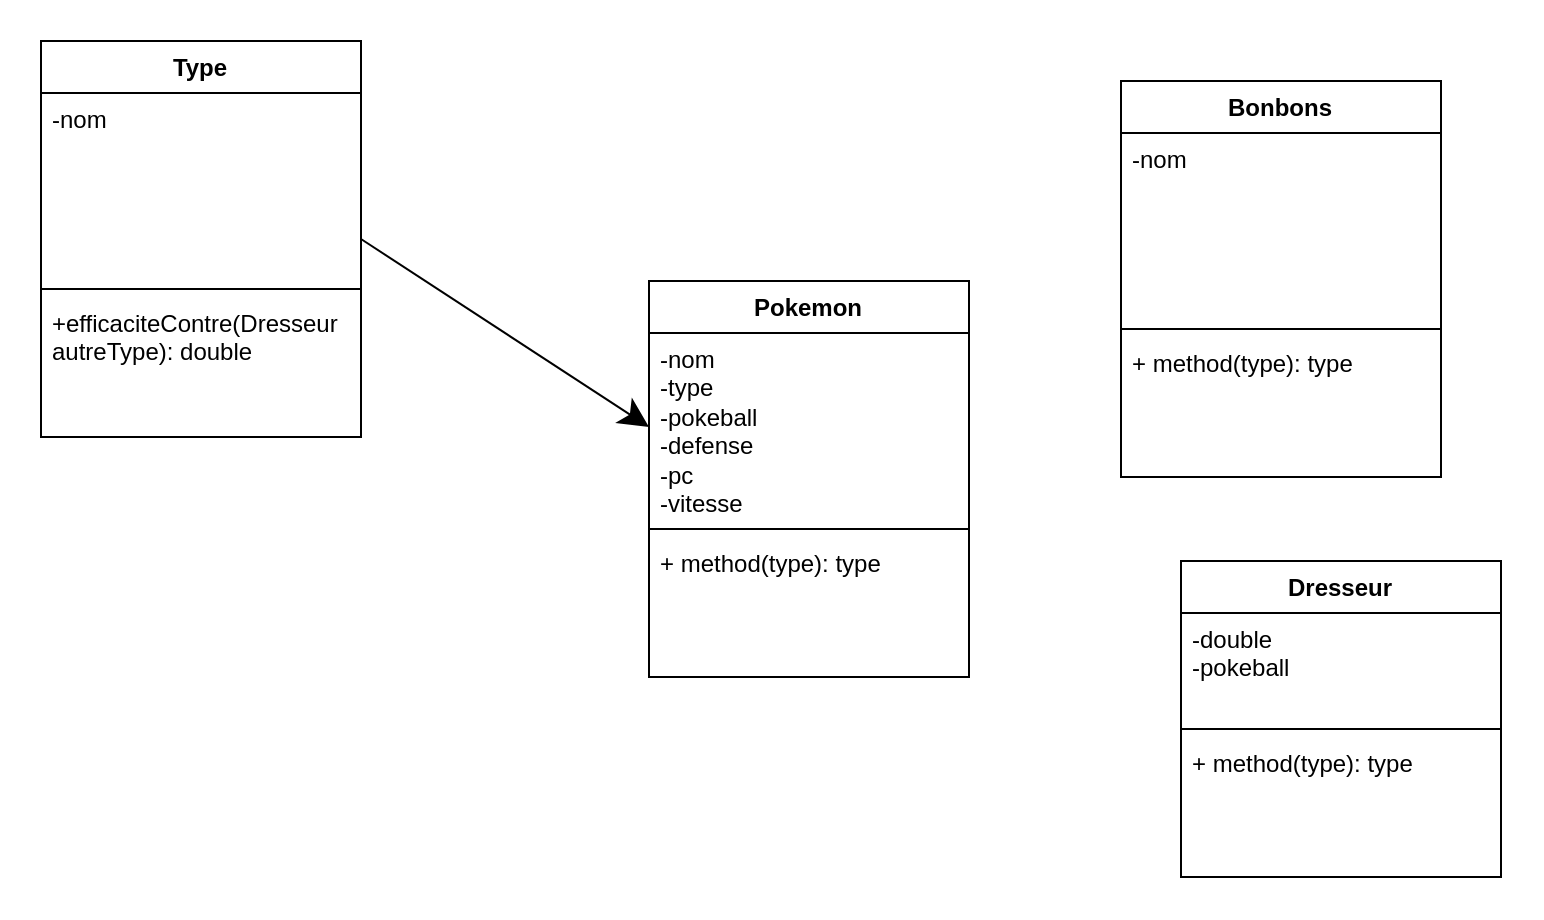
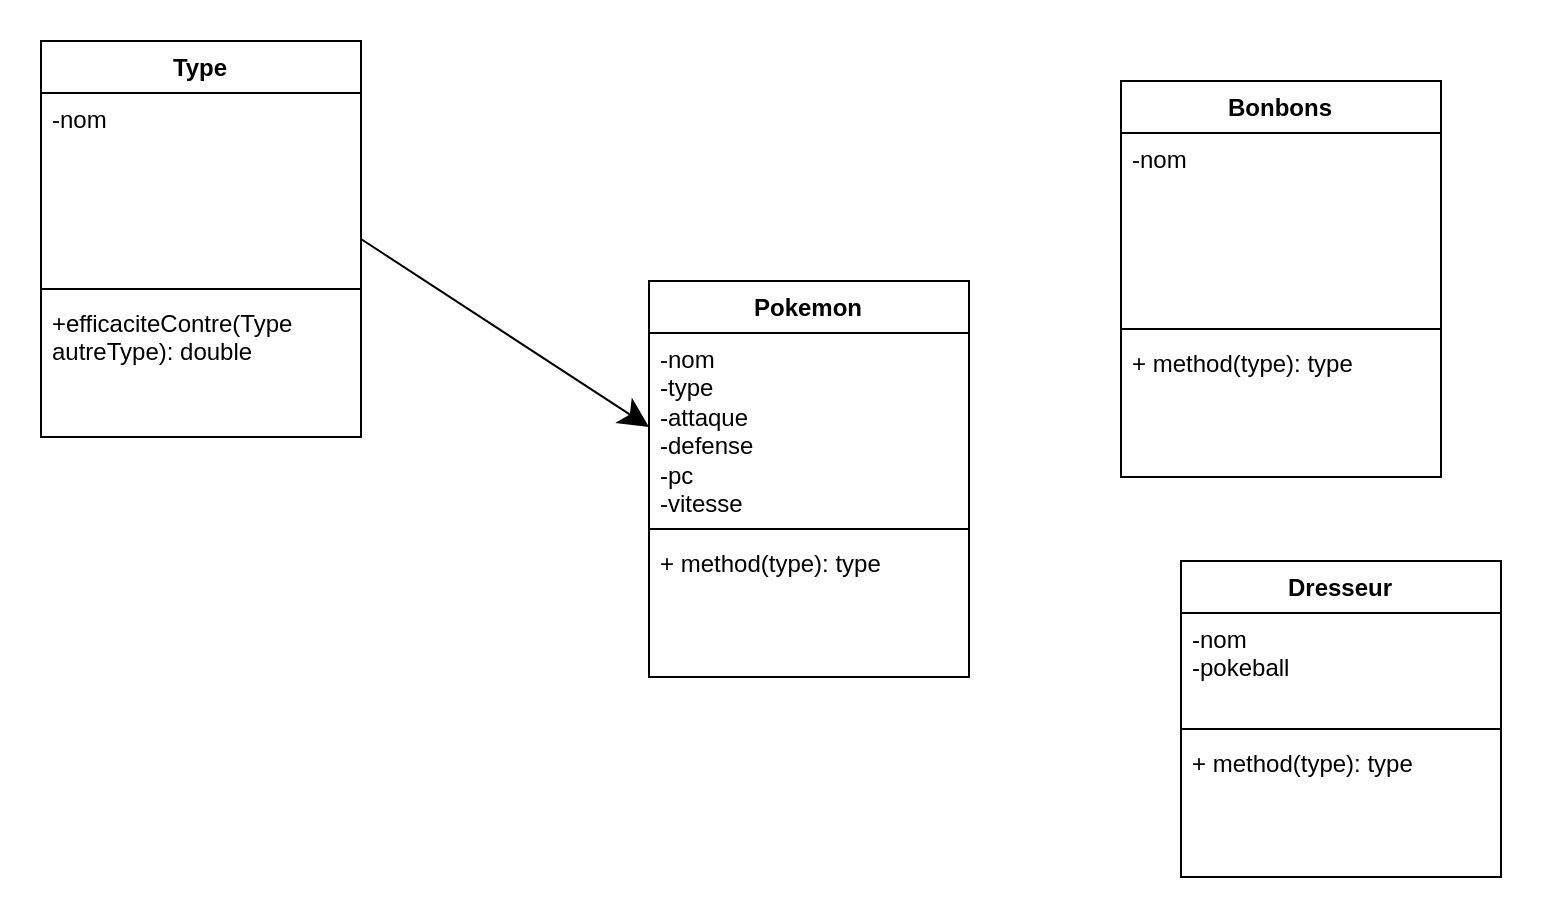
  <mxCell id="0" />
  <mxCell id="1" parent="0" />
  <mxCell id="2" value="Pokemon" style="swimlane;fontStyle=1;align=center;verticalAlign=top;childLayout=stackLayout;horizontal=1;startSize=26;horizontalStack=0;resizeParent=1;resizeParentMax=0;resizeLast=0;collapsible=1;marginBottom=0;whiteSpace=wrap;html=1;" vertex="1" parent="1"><mxGeometry x="324" y="140" width="160" height="198" as="geometry" /></mxCell>
- <mxCell id="3" value="-nom&lt;br&gt;-type&lt;br&gt;-pokeball&lt;br&gt;-defense&lt;br&gt;-pc&lt;br&gt;-vitesse" style="text;strokeColor=none;fillColor=none;align=left;verticalAlign=top;spacingLeft=4;spacingRight=4;overflow=hidden;rotatable=0;points=[[0,0.5],[1,0.5]];portConstraint=eastwest;whiteSpace=wrap;html=1;" vertex="1" parent="2"><mxGeometry y="26" width="160" height="94" as="geometry" /></mxCell>
+ <mxCell id="3" value="-nom&lt;br&gt;-type&lt;br&gt;-attaque&lt;br&gt;-defense&lt;br&gt;-pc&lt;br&gt;-vitesse" style="text;strokeColor=none;fillColor=none;align=left;verticalAlign=top;spacingLeft=4;spacingRight=4;overflow=hidden;rotatable=0;points=[[0,0.5],[1,0.5]];portConstraint=eastwest;whiteSpace=wrap;html=1;" vertex="1" parent="2"><mxGeometry y="26" width="160" height="94" as="geometry" /></mxCell>
  <mxCell id="4" value="" style="line;strokeWidth=1;fillColor=none;align=left;verticalAlign=middle;spacingTop=-1;spacingLeft=3;spacingRight=3;rotatable=0;labelPosition=right;points=[];portConstraint=eastwest;strokeColor=inherit;" vertex="1" parent="2"><mxGeometry y="120" width="160" height="8" as="geometry" /></mxCell>
  <mxCell id="5" value="+ method(type): type" style="text;strokeColor=none;fillColor=none;align=left;verticalAlign=top;spacingLeft=4;spacingRight=4;overflow=hidden;rotatable=0;points=[[0,0.5],[1,0.5]];portConstraint=eastwest;whiteSpace=wrap;html=1;" vertex="1" parent="2"><mxGeometry y="128" width="160" height="70" as="geometry" /></mxCell>
  <mxCell id="6" value="Dresseur" style="swimlane;fontStyle=1;align=center;verticalAlign=top;childLayout=stackLayout;horizontal=1;startSize=26;horizontalStack=0;resizeParent=1;resizeParentMax=0;resizeLast=0;collapsible=1;marginBottom=0;whiteSpace=wrap;html=1;" vertex="1" parent="1"><mxGeometry x="590" y="280" width="160" height="158" as="geometry" /></mxCell>
- <mxCell id="7" value="-double&lt;br&gt;-pokeball" style="text;strokeColor=none;fillColor=none;align=left;verticalAlign=top;spacingLeft=4;spacingRight=4;overflow=hidden;rotatable=0;points=[[0,0.5],[1,0.5]];portConstraint=eastwest;whiteSpace=wrap;html=1;" vertex="1" parent="6"><mxGeometry y="26" width="160" height="54" as="geometry" /></mxCell>
+ <mxCell id="7" value="-nom&lt;br&gt;-pokeball" style="text;strokeColor=none;fillColor=none;align=left;verticalAlign=top;spacingLeft=4;spacingRight=4;overflow=hidden;rotatable=0;points=[[0,0.5],[1,0.5]];portConstraint=eastwest;whiteSpace=wrap;html=1;" vertex="1" parent="6"><mxGeometry y="26" width="160" height="54" as="geometry" /></mxCell>
  <mxCell id="8" value="" style="line;strokeWidth=1;fillColor=none;align=left;verticalAlign=middle;spacingTop=-1;spacingLeft=3;spacingRight=3;rotatable=0;labelPosition=right;points=[];portConstraint=eastwest;strokeColor=inherit;" vertex="1" parent="6"><mxGeometry y="80" width="160" height="8" as="geometry" /></mxCell>
  <mxCell id="9" value="+ method(type): type" style="text;strokeColor=none;fillColor=none;align=left;verticalAlign=top;spacingLeft=4;spacingRight=4;overflow=hidden;rotatable=0;points=[[0,0.5],[1,0.5]];portConstraint=eastwest;whiteSpace=wrap;html=1;" vertex="1" parent="6"><mxGeometry y="88" width="160" height="70" as="geometry" /></mxCell>
  <mxCell id="10" value="Bonbons" style="swimlane;fontStyle=1;align=center;verticalAlign=top;childLayout=stackLayout;horizontal=1;startSize=26;horizontalStack=0;resizeParent=1;resizeParentMax=0;resizeLast=0;collapsible=1;marginBottom=0;whiteSpace=wrap;html=1;" vertex="1" parent="1"><mxGeometry x="560" y="40" width="160" height="198" as="geometry" /></mxCell>
  <mxCell id="11" value="-nom&lt;br&gt;" style="text;strokeColor=none;fillColor=none;align=left;verticalAlign=top;spacingLeft=4;spacingRight=4;overflow=hidden;rotatable=0;points=[[0,0.5],[1,0.5]];portConstraint=eastwest;whiteSpace=wrap;html=1;" vertex="1" parent="10"><mxGeometry y="26" width="160" height="94" as="geometry" /></mxCell>
  <mxCell id="12" value="" style="line;strokeWidth=1;fillColor=none;align=left;verticalAlign=middle;spacingTop=-1;spacingLeft=3;spacingRight=3;rotatable=0;labelPosition=right;points=[];portConstraint=eastwest;strokeColor=inherit;" vertex="1" parent="10"><mxGeometry y="120" width="160" height="8" as="geometry" /></mxCell>
  <mxCell id="13" value="+ method(type): type" style="text;strokeColor=none;fillColor=none;align=left;verticalAlign=top;spacingLeft=4;spacingRight=4;overflow=hidden;rotatable=0;points=[[0,0.5],[1,0.5]];portConstraint=eastwest;whiteSpace=wrap;html=1;" vertex="1" parent="10"><mxGeometry y="128" width="160" height="70" as="geometry" /></mxCell>
  <mxCell id="14" value="Type" style="swimlane;fontStyle=1;align=center;verticalAlign=top;childLayout=stackLayout;horizontal=1;startSize=26;horizontalStack=0;resizeParent=1;resizeParentMax=0;resizeLast=0;collapsible=1;marginBottom=0;whiteSpace=wrap;html=1;" vertex="1" parent="1"><mxGeometry x="20" y="20" width="160" height="198" as="geometry" /></mxCell>
  <mxCell id="15" value="-nom&lt;br&gt;" style="text;strokeColor=none;fillColor=none;align=left;verticalAlign=top;spacingLeft=4;spacingRight=4;overflow=hidden;rotatable=0;points=[[0,0.5],[1,0.5]];portConstraint=eastwest;whiteSpace=wrap;html=1;" vertex="1" parent="14"><mxGeometry y="26" width="160" height="94" as="geometry" /></mxCell>
  <mxCell id="16" value="" style="line;strokeWidth=1;fillColor=none;align=left;verticalAlign=middle;spacingTop=-1;spacingLeft=3;spacingRight=3;rotatable=0;labelPosition=right;points=[];portConstraint=eastwest;strokeColor=inherit;" vertex="1" parent="14"><mxGeometry y="120" width="160" height="8" as="geometry" /></mxCell>
- <mxCell id="17" value="+efficaciteContre(Dresseur autreType): double" style="text;strokeColor=none;fillColor=none;align=left;verticalAlign=top;spacingLeft=4;spacingRight=4;overflow=hidden;rotatable=0;points=[[0,0.5],[1,0.5]];portConstraint=eastwest;whiteSpace=wrap;html=1;" vertex="1" parent="14"><mxGeometry y="128" width="160" height="70" as="geometry" /></mxCell>
+ <mxCell id="17" value="+efficaciteContre(Type autreType): double" style="text;strokeColor=none;fillColor=none;align=left;verticalAlign=top;spacingLeft=4;spacingRight=4;overflow=hidden;rotatable=0;points=[[0,0.5],[1,0.5]];portConstraint=eastwest;whiteSpace=wrap;html=1;" vertex="1" parent="14"><mxGeometry y="128" width="160" height="70" as="geometry" /></mxCell>
  <mxCell id="18" value="" style="endArrow=classic;endFill=1;endSize=12;html=1;rounded=0;exitX=1;exitY=0.5;exitDx=0;exitDy=0;entryX=0;entryY=0.5;entryDx=0;entryDy=0;" edge="1" parent="1" source="14" target="3"><mxGeometry width="160" relative="1" as="geometry"><mxPoint x="270" y="240" as="sourcePoint" /><mxPoint x="430" y="240" as="targetPoint" /></mxGeometry></mxCell>
